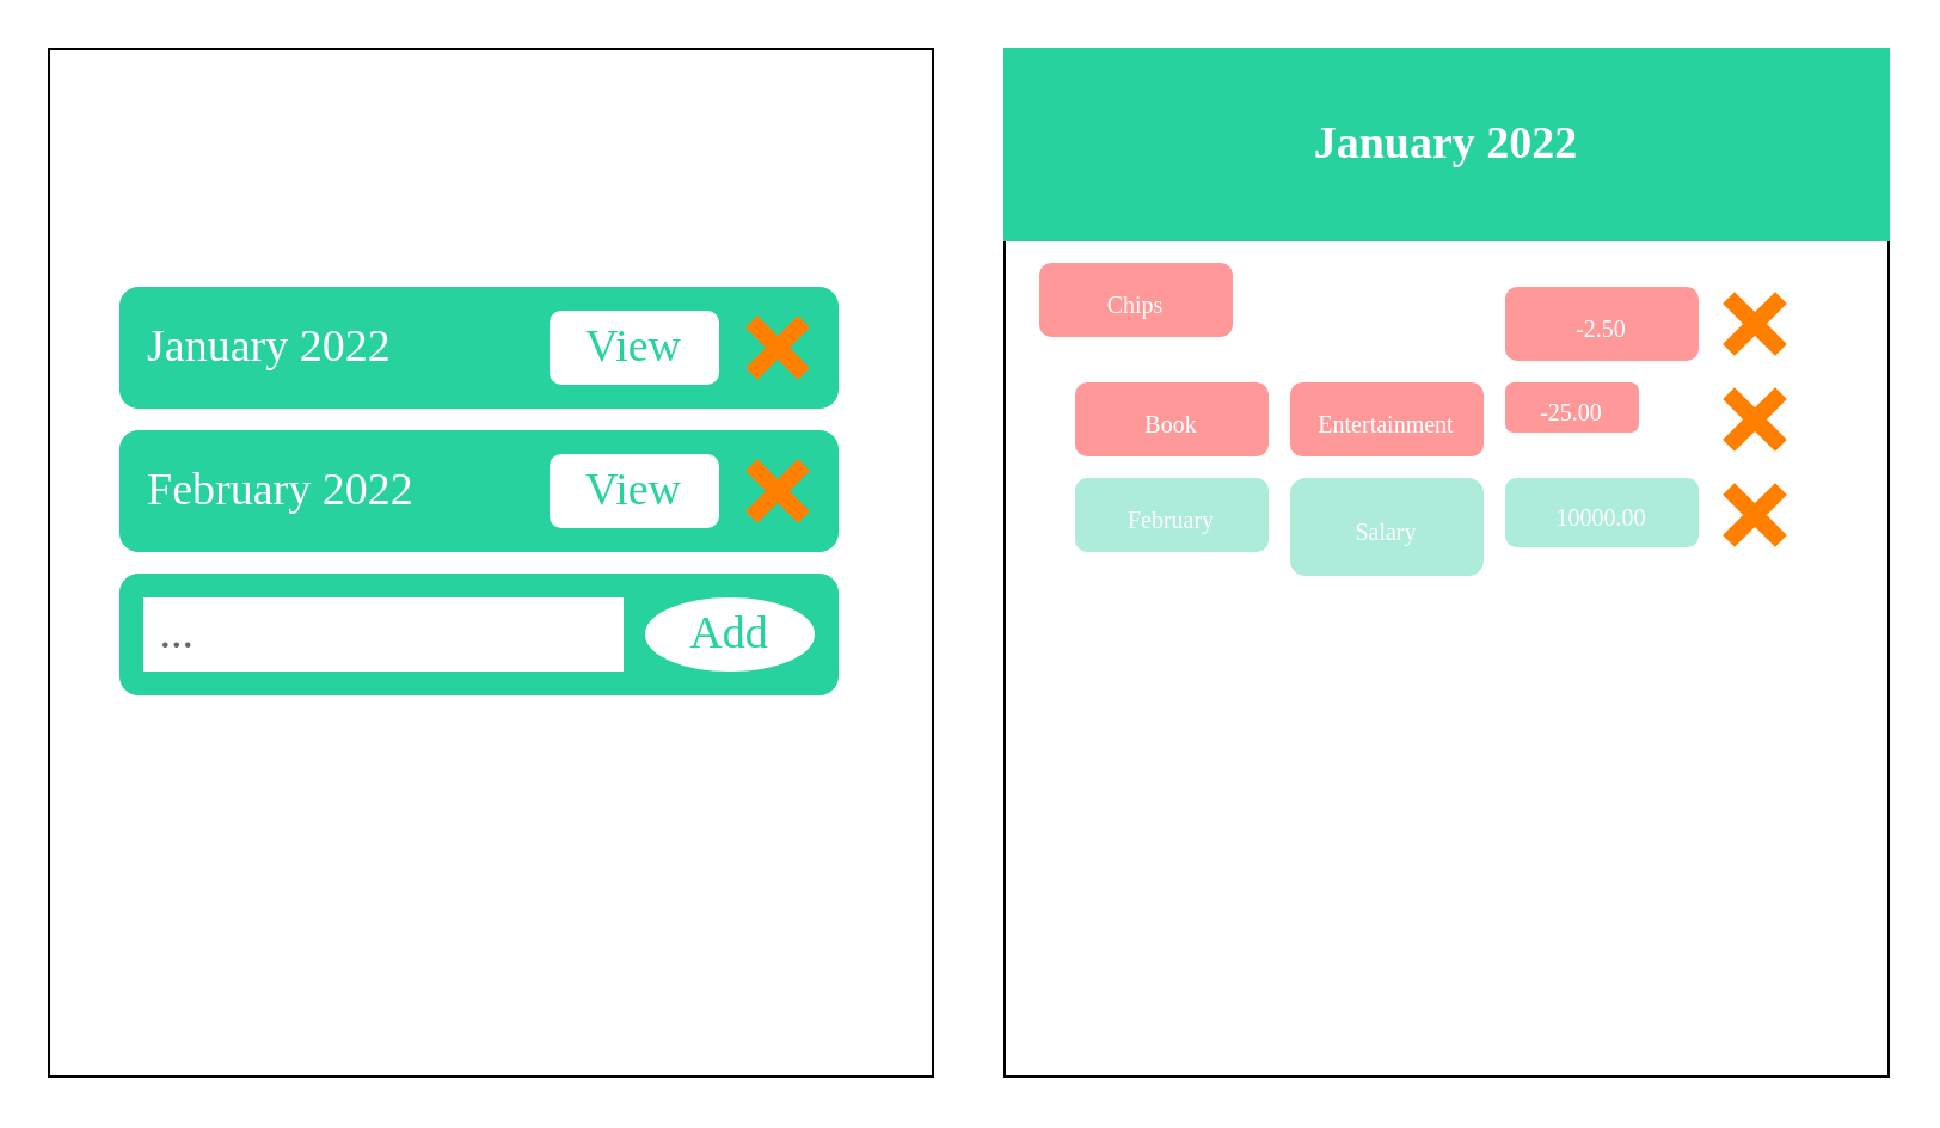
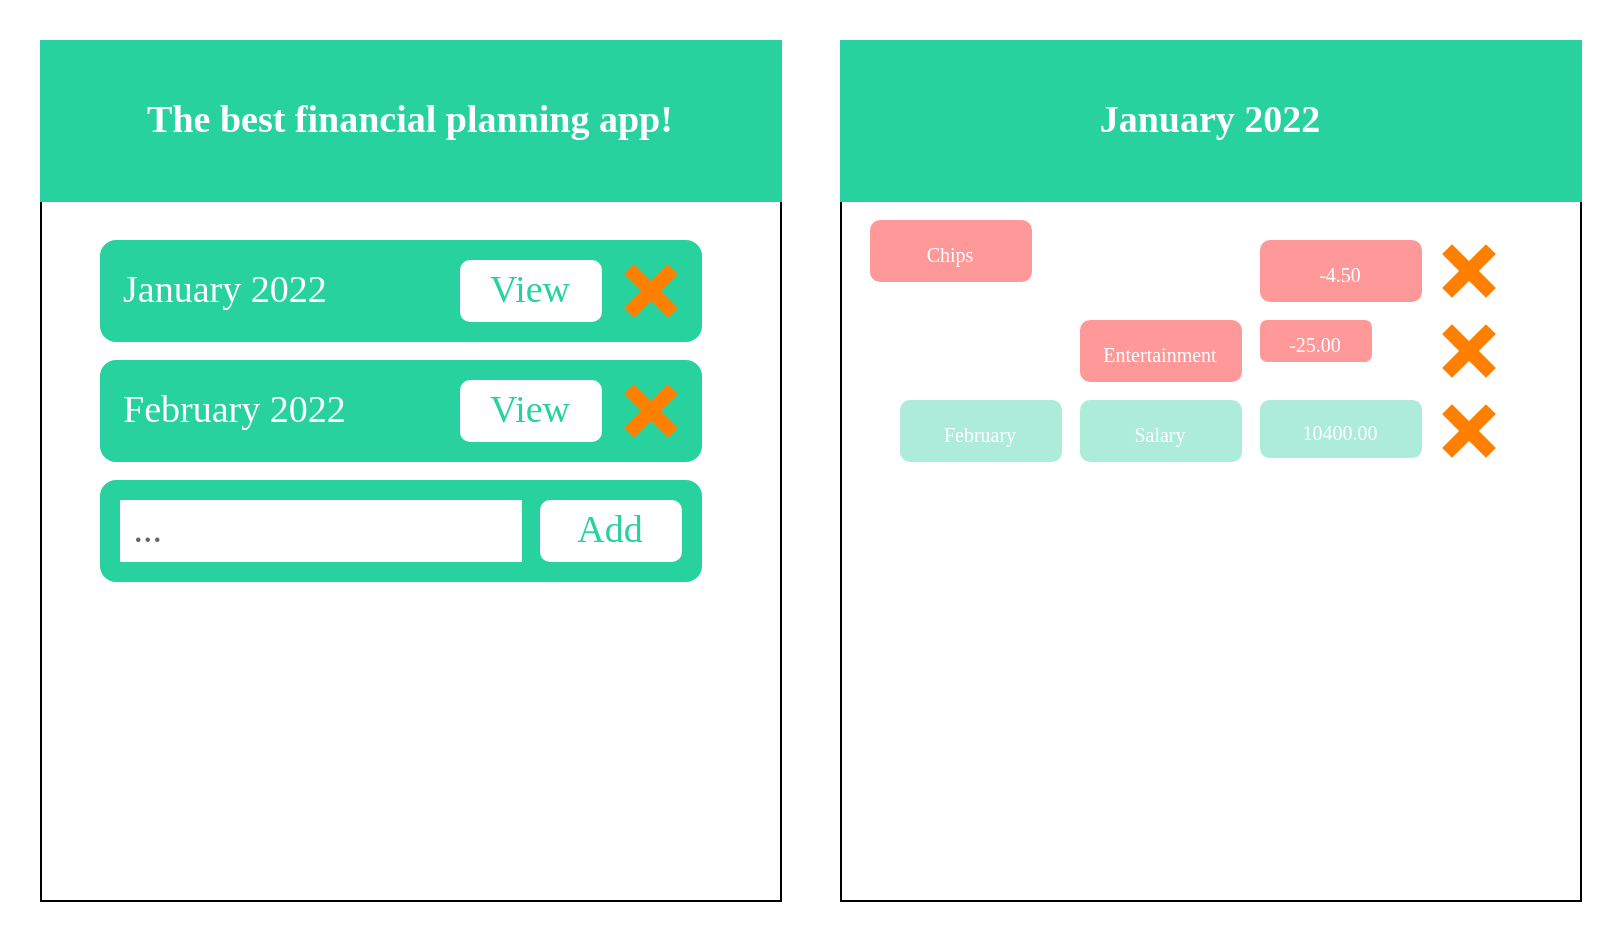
  <mxCell id="0" />
  <mxCell id="1" parent="0" />
  <mxCell id="2" value="" style="rounded=0;whiteSpace=wrap;html=1;" vertex="1" parent="1"><mxGeometry x="20" y="20" width="370" height="430" as="geometry" /></mxCell>
+ <mxCell id="3" value="&lt;font face=&quot;Verdana&quot; style=&quot;font-size: 19px&quot; color=&quot;#ffffff&quot;&gt;&lt;b&gt;The best financial planning app!&lt;/b&gt;&lt;/font&gt;" style="rounded=0;whiteSpace=wrap;html=1;strokeColor=#28D29F;fillColor=#28D29F;" vertex="1" parent="1"><mxGeometry x="20" y="20" width="370" height="80" as="geometry" /></mxCell>
  <mxCell id="4" value="&amp;nbsp; January 2022" style="rounded=1;whiteSpace=wrap;html=1;fontFamily=Verdana;fontSize=19;fontColor=#FFFFFF;strokeColor=#28D29F;fillColor=#28D29F;align=left;" vertex="1" parent="1"><mxGeometry x="50" y="120" width="300" height="50" as="geometry" /></mxCell>
  <mxCell id="5" value="&amp;nbsp; February 2022" style="rounded=1;whiteSpace=wrap;html=1;fontFamily=Verdana;fontSize=19;fontColor=#FFFFFF;strokeColor=#28D29F;fillColor=#28D29F;align=left;" vertex="1" parent="1"><mxGeometry x="50" y="180" width="300" height="50" as="geometry" /></mxCell>
  <mxCell id="6" value="&lt;font color=&quot;#28d29f&quot;&gt;View&lt;/font&gt;" style="rounded=1;whiteSpace=wrap;html=1;fontFamily=Verdana;fontSize=19;fontColor=#FFFFFF;strokeColor=#FFFFFF;fillColor=#FFFFFF;" vertex="1" parent="1"><mxGeometry x="230" y="190" width="70" height="30" as="geometry" /></mxCell>
  <mxCell id="7" value="&lt;font color=&quot;#28d29f&quot;&gt;View&lt;/font&gt;" style="rounded=1;whiteSpace=wrap;html=1;fontFamily=Verdana;fontSize=19;fontColor=#FFFFFF;strokeColor=#FFFFFF;fillColor=#FFFFFF;" vertex="1" parent="1"><mxGeometry x="230" y="130" width="70" height="30" as="geometry" /></mxCell>
  <mxCell id="8" value="" style="rounded=1;whiteSpace=wrap;html=1;fontFamily=Verdana;fontSize=19;fontColor=#FFFFFF;strokeColor=#28D29F;fillColor=#28D29F;align=left;" vertex="1" parent="1"><mxGeometry x="50" y="240" width="300" height="50" as="geometry" /></mxCell>
  <mxCell id="9" value="&lt;font color=&quot;#666666&quot;&gt;&amp;nbsp;...&lt;/font&gt;" style="rounded=0;whiteSpace=wrap;html=1;fontFamily=Verdana;fontSize=19;fontColor=#28D29F;strokeColor=#FFFFFF;fillColor=#FFFFFF;align=left;" vertex="1" parent="1"><mxGeometry x="60" y="250" width="200" height="30" as="geometry" /></mxCell>
- <mxCell id="10" value="&lt;font color=&quot;#28d29f&quot;&gt;Add&lt;/font&gt;" style="ellipse;whiteSpace=wrap;html=1;fontFamily=Verdana;fontSize=19;fontColor=#FFFFFF;strokeColor=#FFFFFF;fillColor=#FFFFFF;" vertex="1" parent="1"><mxGeometry x="270" y="250" width="70" height="30" as="geometry" /></mxCell>
+ <mxCell id="10" value="&lt;font color=&quot;#28d29f&quot;&gt;Add&lt;/font&gt;" style="rounded=1;whiteSpace=wrap;html=1;fontFamily=Verdana;fontSize=19;fontColor=#FFFFFF;strokeColor=#FFFFFF;fillColor=#FFFFFF;" vertex="1" parent="1"><mxGeometry x="270" y="250" width="70" height="30" as="geometry" /></mxCell>
  <mxCell id="11" value="" style="rounded=0;whiteSpace=wrap;html=1;" vertex="1" parent="1"><mxGeometry x="420" y="20" width="370" height="430" as="geometry" /></mxCell>
  <mxCell id="12" value="&lt;font face=&quot;Verdana&quot; style=&quot;font-size: 19px&quot; color=&quot;#ffffff&quot;&gt;&lt;b&gt;January 2022&lt;/b&gt;&lt;/font&gt;" style="rounded=0;whiteSpace=wrap;html=1;strokeColor=#28D29F;fillColor=#28D29F;" vertex="1" parent="1"><mxGeometry x="420" y="20" width="370" height="80" as="geometry" /></mxCell>
  <mxCell id="13" value="&lt;font style=&quot;font-size: 10px&quot;&gt;Chips&lt;/font&gt;" style="rounded=1;whiteSpace=wrap;html=1;fontFamily=Verdana;fontSize=19;fontColor=#FFFFFF;strokeColor=#FF9999;fillColor=#FF9999;align=center;" vertex="1" parent="1"><mxGeometry x="435" y="110" width="80" height="30" as="geometry" /></mxCell>
- <mxCell id="14" value="&lt;font style=&quot;font-size: 10px&quot;&gt;-2.50&lt;/font&gt;" style="rounded=1;whiteSpace=wrap;html=1;fontFamily=Verdana;fontSize=19;fontColor=#FFFFFF;strokeColor=#FF9999;fillColor=#FF9999;align=center;" vertex="1" parent="1"><mxGeometry x="630" y="120" width="80" height="30" as="geometry" /></mxCell>
- <mxCell id="15" value="&lt;font style=&quot;font-size: 10px&quot;&gt;Book&lt;/font&gt;" style="rounded=1;whiteSpace=wrap;html=1;fontFamily=Verdana;fontSize=19;fontColor=#FFFFFF;strokeColor=#FF9999;fillColor=#FF9999;align=center;" vertex="1" parent="1"><mxGeometry x="450" y="160" width="80" height="30" as="geometry" /></mxCell>
+ <mxCell id="14" value="&lt;font style=&quot;font-size: 10px&quot;&gt;-4.50&lt;/font&gt;" style="rounded=1;whiteSpace=wrap;html=1;fontFamily=Verdana;fontSize=19;fontColor=#FFFFFF;strokeColor=#FF9999;fillColor=#FF9999;align=center;" vertex="1" parent="1"><mxGeometry x="630" y="120" width="80" height="30" as="geometry" /></mxCell>
  <mxCell id="16" value="&lt;font style=&quot;font-size: 10px&quot;&gt;Entertainment&lt;/font&gt;" style="rounded=1;whiteSpace=wrap;html=1;fontFamily=Verdana;fontSize=19;fontColor=#FFFFFF;strokeColor=#FF9999;fillColor=#FF9999;align=center;" vertex="1" parent="1"><mxGeometry x="540" y="160" width="80" height="30" as="geometry" /></mxCell>
  <mxCell id="17" value="&lt;font style=&quot;font-size: 10px&quot;&gt;-25.00&lt;/font&gt;" style="rounded=1;whiteSpace=wrap;html=1;fontFamily=Verdana;fontSize=19;fontColor=#FFFFFF;strokeColor=#FF9999;fillColor=#FF9999;align=center;" vertex="1" parent="1"><mxGeometry x="630" y="160" width="55" height="20" as="geometry" /></mxCell>
  <mxCell id="18" value="&lt;font style=&quot;font-size: 10px&quot;&gt;February&lt;/font&gt;" style="rounded=1;whiteSpace=wrap;html=1;fontFamily=Verdana;fontSize=19;fontColor=#FFFFFF;strokeColor=#ACECD9;fillColor=#ACECD9;align=center;" vertex="1" parent="1"><mxGeometry x="450" y="200" width="80" height="30" as="geometry" /></mxCell>
- <mxCell id="19" value="&lt;font style=&quot;font-size: 10px&quot;&gt;Salary&lt;/font&gt;" style="rounded=1;whiteSpace=wrap;html=1;fontFamily=Verdana;fontSize=19;fontColor=#FFFFFF;strokeColor=#ACECD9;fillColor=#ACECD9;align=center;" vertex="1" parent="1"><mxGeometry x="540" y="200" width="80" height="40" as="geometry" /></mxCell>
- <mxCell id="20" value="&lt;font style=&quot;font-size: 10px&quot;&gt;10000.00&lt;/font&gt;" style="rounded=1;whiteSpace=wrap;html=1;fontFamily=Verdana;fontSize=19;fontColor=#FFFFFF;strokeColor=#ACECD9;fillColor=#ACECD9;align=center;" vertex="1" parent="1"><mxGeometry x="630" y="200" width="80" height="28" as="geometry" /></mxCell>
+ <mxCell id="19" value="&lt;font style=&quot;font-size: 10px&quot;&gt;Salary&lt;/font&gt;" style="rounded=1;whiteSpace=wrap;html=1;fontFamily=Verdana;fontSize=19;fontColor=#FFFFFF;strokeColor=#ACECD9;fillColor=#ACECD9;align=center;" vertex="1" parent="1"><mxGeometry x="540" y="200" width="80" height="30" as="geometry" /></mxCell>
+ <mxCell id="20" value="&lt;font style=&quot;font-size: 10px&quot;&gt;10400.00&lt;/font&gt;" style="rounded=1;whiteSpace=wrap;html=1;fontFamily=Verdana;fontSize=19;fontColor=#FFFFFF;strokeColor=#ACECD9;fillColor=#ACECD9;align=center;" vertex="1" parent="1"><mxGeometry x="630" y="200" width="80" height="28" as="geometry" /></mxCell>
  <mxCell id="21" value="" style="shape=cross;whiteSpace=wrap;html=1;rounded=1;fontFamily=Verdana;fontSize=10;fontColor=#000000;strokeColor=#FF8000;fillColor=#FF8000;rotation=-45;" vertex="1" parent="1"><mxGeometry x="310" y="190" width="30" height="30" as="geometry" /></mxCell>
  <mxCell id="22" value="" style="shape=cross;whiteSpace=wrap;html=1;rounded=1;fontFamily=Verdana;fontSize=10;fontColor=#000000;strokeColor=#FF8000;fillColor=#FF8000;rotation=-45;" vertex="1" parent="1"><mxGeometry x="310" y="130" width="30" height="30" as="geometry" /></mxCell>
  <mxCell id="23" value="" style="shape=cross;whiteSpace=wrap;html=1;rounded=1;fontFamily=Verdana;fontSize=10;fontColor=#000000;strokeColor=#FF8000;fillColor=#FF8000;rotation=-45;" vertex="1" parent="1"><mxGeometry x="719" y="200" width="30" height="30" as="geometry" /></mxCell>
  <mxCell id="24" value="" style="shape=cross;whiteSpace=wrap;html=1;rounded=1;fontFamily=Verdana;fontSize=10;fontColor=#000000;strokeColor=#FF8000;fillColor=#FF8000;rotation=-45;" vertex="1" parent="1"><mxGeometry x="719" y="160" width="30" height="30" as="geometry" /></mxCell>
  <mxCell id="25" value="" style="shape=cross;whiteSpace=wrap;html=1;rounded=1;fontFamily=Verdana;fontSize=10;fontColor=#000000;strokeColor=#FF8000;fillColor=#FF8000;rotation=-45;" vertex="1" parent="1"><mxGeometry x="719" y="120" width="30" height="30" as="geometry" /></mxCell>
